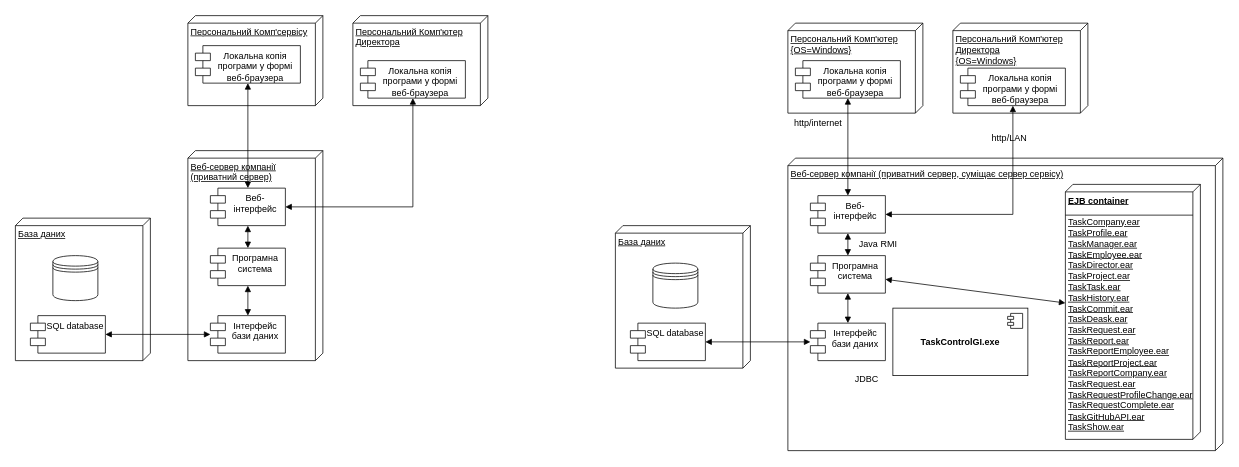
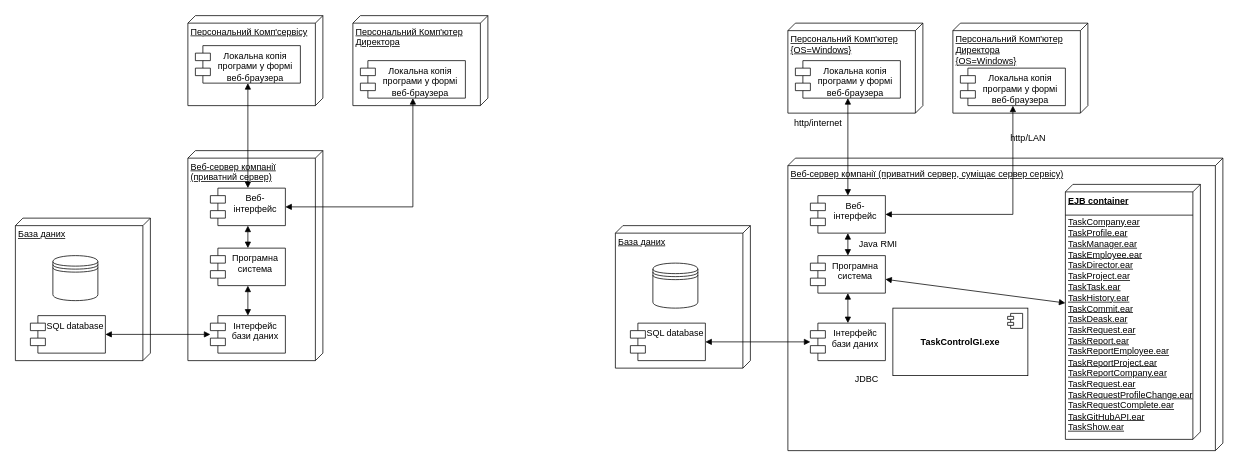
  <mxCell id="0" />
  <mxCell id="1" parent="0" />
  <mxCell id="2" value="Персональний Комп'сервісу" style="verticalAlign=top;align=left;spacingTop=8;spacingLeft=2;spacingRight=12;shape=cube;size=10;direction=south;fontStyle=4;html=1;whiteSpace=wrap;" vertex="1" parent="1"><mxGeometry x="250" y="20" width="180" height="120" as="geometry" /></mxCell>
  <mxCell id="3" value="Локальна копія програми у формі веб-браузера" style="shape=module;align=left;spacingLeft=20;align=center;verticalAlign=top;whiteSpace=wrap;html=1;" vertex="1" parent="1"><mxGeometry x="260" y="60" width="140" height="50" as="geometry" /></mxCell>
  <mxCell id="4" value="Веб-сервер компанії (приватний сервер)" style="verticalAlign=top;align=left;spacingTop=8;spacingLeft=2;spacingRight=12;shape=cube;size=10;direction=south;fontStyle=4;html=1;whiteSpace=wrap;" vertex="1" parent="1"><mxGeometry x="250" y="200" width="180" height="280" as="geometry" /></mxCell>
  <mxCell id="5" value="Веб-інтерфейс" style="shape=module;align=left;spacingLeft=20;align=center;verticalAlign=top;whiteSpace=wrap;html=1;" vertex="1" parent="1"><mxGeometry x="280" y="250" width="100" height="50" as="geometry" /></mxCell>
  <mxCell id="6" value="Інтерфейс бази даних" style="shape=module;align=left;spacingLeft=20;align=center;verticalAlign=top;whiteSpace=wrap;html=1;" vertex="1" parent="1"><mxGeometry x="280" y="420" width="100" height="50" as="geometry" /></mxCell>
  <mxCell id="7" value="База даних" style="verticalAlign=top;align=left;spacingTop=8;spacingLeft=2;spacingRight=12;shape=cube;size=10;direction=south;fontStyle=4;html=1;whiteSpace=wrap;" vertex="1" parent="1"><mxGeometry x="20" y="290" width="180" height="190" as="geometry" /></mxCell>
  <mxCell id="8" value="SQL database" style="shape=module;align=left;spacingLeft=20;align=center;verticalAlign=top;whiteSpace=wrap;html=1;" vertex="1" parent="1"><mxGeometry x="40" y="420" width="100" height="50" as="geometry" /></mxCell>
  <mxCell id="9" value="" style="endArrow=block;startArrow=block;endFill=1;startFill=1;html=1;rounded=0;" edge="1" parent="1" source="3" target="5"><mxGeometry width="160" relative="1" as="geometry"><mxPoint x="300" y="220" as="sourcePoint" /><mxPoint x="460" y="220" as="targetPoint" /></mxGeometry></mxCell>
  <mxCell id="10" value="" style="endArrow=block;startArrow=block;endFill=1;startFill=1;html=1;rounded=0;" edge="1" parent="1" source="5"><mxGeometry width="160" relative="1" as="geometry"><mxPoint x="340" y="120" as="sourcePoint" /><mxPoint x="330" y="330" as="targetPoint" /></mxGeometry></mxCell>
  <mxCell id="11" value="" style="endArrow=block;startArrow=block;endFill=1;startFill=1;html=1;rounded=0;" edge="1" parent="1" source="8" target="6"><mxGeometry width="160" relative="1" as="geometry"><mxPoint x="350" y="130" as="sourcePoint" /><mxPoint x="350" y="270" as="targetPoint" /></mxGeometry></mxCell>
  <mxCell id="12" value="" style="shape=datastore;whiteSpace=wrap;html=1;" vertex="1" parent="1"><mxGeometry x="70" y="340" width="60" height="60" as="geometry" /></mxCell>
  <mxCell id="13" value="Програмна система" style="shape=module;align=left;spacingLeft=20;align=center;verticalAlign=top;whiteSpace=wrap;html=1;" vertex="1" parent="1"><mxGeometry x="280" y="330" width="100" height="50" as="geometry" /></mxCell>
  <mxCell id="14" value="" style="endArrow=block;startArrow=block;endFill=1;startFill=1;html=1;rounded=0;" edge="1" parent="1" source="13" target="6"><mxGeometry width="160" relative="1" as="geometry"><mxPoint x="300" y="350" as="sourcePoint" /><mxPoint x="460" y="350" as="targetPoint" /></mxGeometry></mxCell>
  <mxCell id="15" value="Персональний Комп'ютер Директора" style="verticalAlign=top;align=left;spacingTop=8;spacingLeft=2;spacingRight=12;shape=cube;size=10;direction=south;fontStyle=4;html=1;whiteSpace=wrap;" vertex="1" parent="1"><mxGeometry x="470" y="20" width="180" height="120" as="geometry" /></mxCell>
  <mxCell id="16" value="Локальна копія програми у формі веб-браузера" style="shape=module;align=left;spacingLeft=20;align=center;verticalAlign=top;whiteSpace=wrap;html=1;" vertex="1" parent="1"><mxGeometry x="480" y="80" width="140" height="50" as="geometry" /></mxCell>
  <mxCell id="17" value="" style="endArrow=block;startArrow=block;endFill=1;startFill=1;html=1;rounded=0;" edge="1" parent="1" source="16" target="5"><mxGeometry width="160" relative="1" as="geometry"><mxPoint x="490" y="150" as="sourcePoint" /><mxPoint x="490" y="290" as="targetPoint" /><Array as="points"><mxPoint x="550" y="275" /></Array></mxGeometry></mxCell>
  <mxCell id="18" value="Персональний Комп'ютер&lt;div&gt;{OS=Windows}&lt;/div&gt;" style="verticalAlign=top;align=left;spacingTop=8;spacingLeft=2;spacingRight=12;shape=cube;size=10;direction=south;fontStyle=4;html=1;whiteSpace=wrap;" vertex="1" parent="1"><mxGeometry x="1050" y="30" width="180" height="120" as="geometry" /></mxCell>
  <mxCell id="19" value="Локальна копія програми у формі веб-браузера" style="shape=module;align=left;spacingLeft=20;align=center;verticalAlign=top;whiteSpace=wrap;html=1;" vertex="1" parent="1"><mxGeometry x="1060" y="80" width="140" height="50" as="geometry" /></mxCell>
  <mxCell id="20" value="Веб-сервер компанії (приватний сервер, суміщає сервер сервісу)" style="verticalAlign=top;align=left;spacingTop=8;spacingLeft=2;spacingRight=12;shape=cube;size=10;direction=south;fontStyle=4;html=1;whiteSpace=wrap;" vertex="1" parent="1"><mxGeometry x="1050" y="210" width="580" height="390" as="geometry" /></mxCell>
  <mxCell id="21" value="Веб-інтерфейс" style="shape=module;align=left;spacingLeft=20;align=center;verticalAlign=top;whiteSpace=wrap;html=1;" vertex="1" parent="1"><mxGeometry x="1080" y="260" width="100" height="50" as="geometry" /></mxCell>
  <mxCell id="22" value="Інтерфейс бази даних" style="shape=module;align=left;spacingLeft=20;align=center;verticalAlign=top;whiteSpace=wrap;html=1;" vertex="1" parent="1"><mxGeometry x="1080" y="430" width="100" height="50" as="geometry" /></mxCell>
  <mxCell id="23" value="База даних" style="verticalAlign=top;align=left;spacingTop=8;spacingLeft=2;spacingRight=12;shape=cube;size=10;direction=south;fontStyle=4;html=1;whiteSpace=wrap;" vertex="1" parent="1"><mxGeometry x="820" y="300" width="180" height="190" as="geometry" /></mxCell>
  <mxCell id="24" value="SQL database" style="shape=module;align=left;spacingLeft=20;align=center;verticalAlign=top;whiteSpace=wrap;html=1;" vertex="1" parent="1"><mxGeometry x="840" y="430" width="100" height="50" as="geometry" /></mxCell>
  <mxCell id="25" value="" style="endArrow=block;startArrow=block;endFill=1;startFill=1;html=1;rounded=0;" edge="1" parent="1" source="19" target="21"><mxGeometry width="160" relative="1" as="geometry"><mxPoint x="1100" y="230" as="sourcePoint" /><mxPoint x="1260" y="230" as="targetPoint" /></mxGeometry></mxCell>
  <mxCell id="26" value="" style="endArrow=block;startArrow=block;endFill=1;startFill=1;html=1;rounded=0;" edge="1" parent="1" source="21"><mxGeometry width="160" relative="1" as="geometry"><mxPoint x="1140" y="130" as="sourcePoint" /><mxPoint x="1130" y="340" as="targetPoint" /></mxGeometry></mxCell>
  <mxCell id="27" value="" style="endArrow=block;startArrow=block;endFill=1;startFill=1;html=1;rounded=0;" edge="1" parent="1" source="24" target="22"><mxGeometry width="160" relative="1" as="geometry"><mxPoint x="1150" y="140" as="sourcePoint" /><mxPoint x="1150" y="280" as="targetPoint" /></mxGeometry></mxCell>
  <mxCell id="28" value="" style="shape=datastore;whiteSpace=wrap;html=1;" vertex="1" parent="1"><mxGeometry x="870" y="350" width="60" height="60" as="geometry" /></mxCell>
  <mxCell id="29" value="Програмна система" style="shape=module;align=left;spacingLeft=20;align=center;verticalAlign=top;whiteSpace=wrap;html=1;" vertex="1" parent="1"><mxGeometry x="1080" y="340" width="100" height="50" as="geometry" /></mxCell>
  <mxCell id="30" value="" style="endArrow=block;startArrow=block;endFill=1;startFill=1;html=1;rounded=0;" edge="1" parent="1" source="29" target="22"><mxGeometry width="160" relative="1" as="geometry"><mxPoint x="1100" y="360" as="sourcePoint" /><mxPoint x="1260" y="360" as="targetPoint" /></mxGeometry></mxCell>
  <mxCell id="31" value="Персональний Комп'ютер Директора&lt;div&gt;{OS=Windows}&lt;/div&gt;" style="verticalAlign=top;align=left;spacingTop=8;spacingLeft=2;spacingRight=12;shape=cube;size=10;direction=south;fontStyle=4;html=1;whiteSpace=wrap;" vertex="1" parent="1"><mxGeometry x="1270" y="30" width="180" height="120" as="geometry" /></mxCell>
  <mxCell id="32" value="Локальна копія програми у формі веб-браузера" style="shape=module;align=left;spacingLeft=20;align=center;verticalAlign=top;whiteSpace=wrap;html=1;" vertex="1" parent="1"><mxGeometry x="1280" y="90" width="140" height="50" as="geometry" /></mxCell>
  <mxCell id="33" value="" style="endArrow=block;startArrow=block;endFill=1;startFill=1;html=1;rounded=0;" edge="1" parent="1" source="32" target="21"><mxGeometry width="160" relative="1" as="geometry"><mxPoint x="1290" y="160" as="sourcePoint" /><mxPoint x="1290" y="300" as="targetPoint" /><Array as="points"><mxPoint x="1350" y="285" /></Array></mxGeometry></mxCell>
  <mxCell id="34" value="&lt;b&gt;TaskControlGI.exe&lt;/b&gt;" style="html=1;dropTarget=0;whiteSpace=wrap;" vertex="1" parent="1"><mxGeometry x="1190" y="410" width="180" height="90" as="geometry" /></mxCell>
  <mxCell id="35" value="" style="shape=module;jettyWidth=8;jettyHeight=4;" vertex="1" parent="34"><mxGeometry x="1" width="20" height="20" relative="1" as="geometry"><mxPoint x="-27" y="7" as="offset" /></mxGeometry></mxCell>
  <mxCell id="36" value="&lt;b&gt;EJB container&lt;/b&gt;&lt;div&gt;&lt;b&gt;&lt;br&gt;&lt;/b&gt;&lt;/div&gt;&lt;div&gt;TaskCompany.ear&lt;/div&gt;&lt;div&gt;TaskProfile.ear&lt;/div&gt;&lt;div&gt;TaskManager.ear&lt;/div&gt;&lt;div&gt;TaskEmployee.ear&lt;/div&gt;&lt;div&gt;TaskDirector.ear&lt;/div&gt;&lt;div&gt;TaskProject.ear&lt;/div&gt;&lt;div&gt;TaskTask.ear&lt;/div&gt;&lt;div&gt;TaskHistory.ear&lt;/div&gt;&lt;div&gt;TaskCommit.ear&lt;/div&gt;&lt;div&gt;TaskDeask.ear&lt;/div&gt;&lt;div&gt;TaskRequest.ear&lt;/div&gt;&lt;div&gt;TaskReport.ear&lt;/div&gt;&lt;div&gt;TaskReportEmployee.ear&lt;/div&gt;&lt;div&gt;TaskReportProject.ear&lt;/div&gt;&lt;div&gt;TaskReportCompany.ear&lt;/div&gt;&lt;div&gt;TaskRequest.ear&lt;/div&gt;&lt;div&gt;TaskRequestProfileChange.ear&lt;/div&gt;&lt;div&gt;TaskRequestComplete.ear&lt;/div&gt;&lt;div&gt;TaskGitHubAPI.ear&lt;/div&gt;&lt;div&gt;TaskShow.ear&lt;/div&gt;" style="verticalAlign=top;align=left;spacingTop=8;spacingLeft=2;spacingRight=12;shape=cube;size=10;direction=south;fontStyle=4;html=1;whiteSpace=wrap;" vertex="1" parent="1"><mxGeometry x="1420" y="245" width="180" height="340" as="geometry" /></mxCell>
  <mxCell id="37" value="" style="line;strokeWidth=1;fillColor=none;align=left;verticalAlign=middle;spacingTop=-1;spacingLeft=3;spacingRight=3;rotatable=0;labelPosition=right;points=[];portConstraint=eastwest;strokeColor=inherit;" vertex="1" parent="1"><mxGeometry x="1420" y="282" width="170" height="8" as="geometry" /></mxCell>
  <mxCell id="38" value="" style="endArrow=block;startArrow=block;endFill=1;startFill=1;html=1;rounded=0;" edge="1" parent="1" source="29" target="36"><mxGeometry width="160" relative="1" as="geometry"><mxPoint x="1240" y="370" as="sourcePoint" /><mxPoint x="1400" y="370" as="targetPoint" /></mxGeometry></mxCell>
  <mxCell id="39" value="JDBC" style="text;html=1;align=center;verticalAlign=middle;resizable=0;points=[];autosize=1;strokeColor=none;fillColor=none;" vertex="1" parent="1"><mxGeometry x="1130" y="490" width="50" height="30" as="geometry" /></mxCell>
  <mxCell id="40" value="http/internet" style="text;html=1;align=center;verticalAlign=middle;resizable=0;points=[];autosize=1;strokeColor=none;fillColor=none;" vertex="1" parent="1"><mxGeometry x="1045" y="148" width="90" height="30" as="geometry" /></mxCell>
  <mxCell id="41" value="Java RMI" style="text;html=1;align=center;verticalAlign=middle;resizable=0;points=[];autosize=1;strokeColor=none;fillColor=none;" vertex="1" parent="1"><mxGeometry x="1135" y="310" width="70" height="30" as="geometry" /></mxCell>
- <mxCell id="42" value="http/LAN" style="text;html=1;align=center;verticalAlign=middle;resizable=0;points=[];autosize=1;strokeColor=none;fillColor=none;" vertex="1" parent="1"><mxGeometry x="1310" y="168" width="70" height="30" as="geometry" /></mxCell>
+ <mxCell id="42" value="http/LAN" style="text;html=1;align=center;verticalAlign=middle;resizable=0;points=[];autosize=1;strokeColor=none;fillColor=none;" vertex="1" parent="1"><mxGeometry x="1335" y="168" width="70" height="30" as="geometry" /></mxCell>
